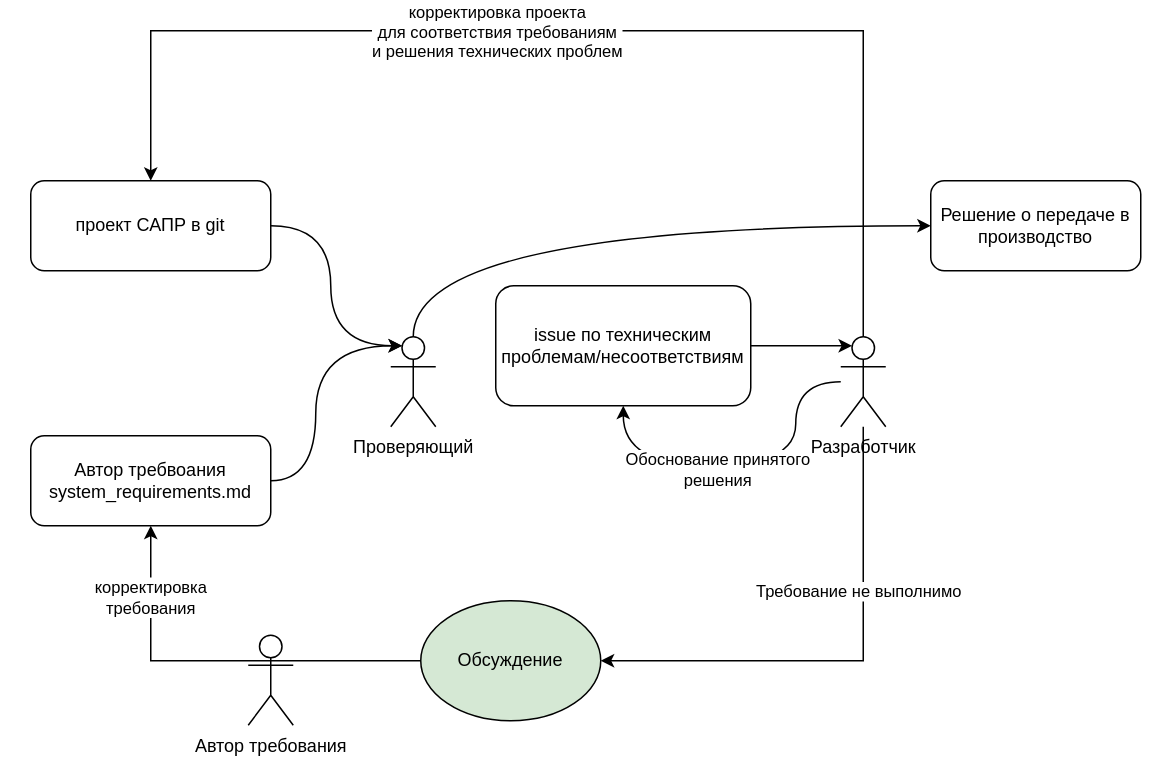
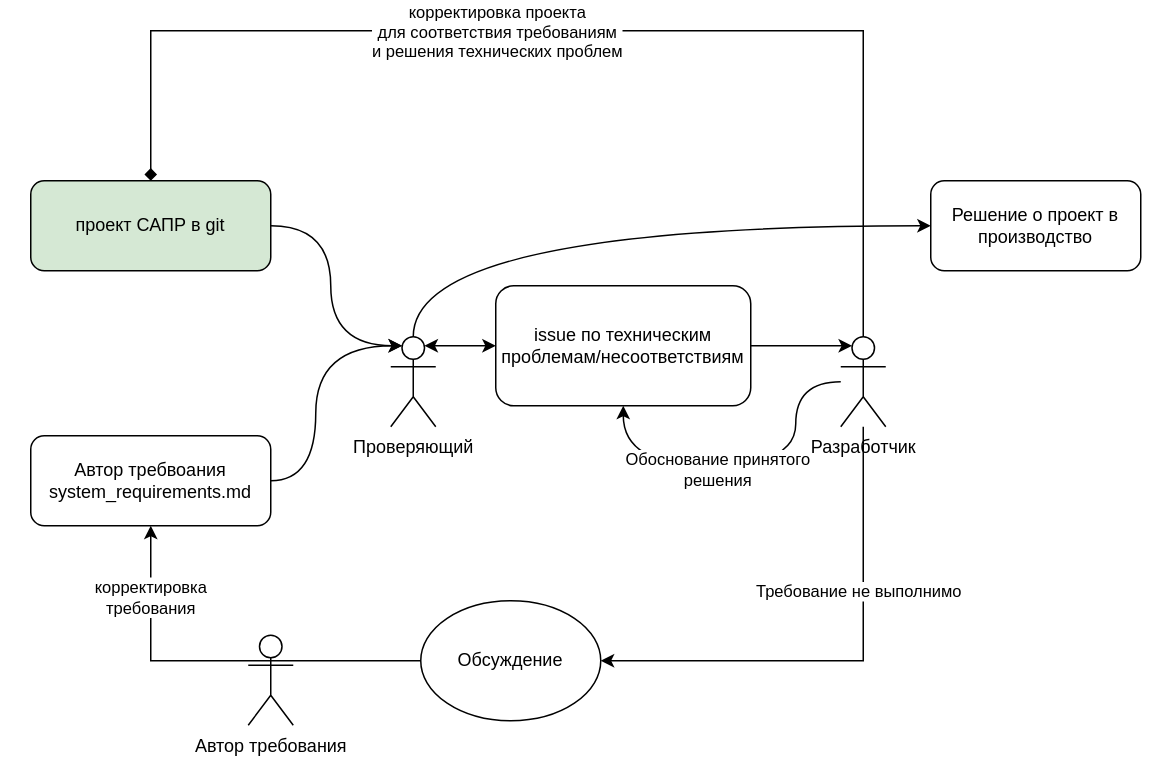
  <mxCell id="0" />
  <mxCell id="1" parent="0" />
  <mxCell id="2" style="edgeStyle=orthogonalEdgeStyle;curved=1;rounded=0;orthogonalLoop=1;jettySize=auto;html=1;exitX=1;exitY=0.5;exitDx=0;exitDy=0;entryX=0.25;entryY=0.1;entryDx=0;entryDy=0;entryPerimeter=0;" parent="1" source="3" target="6" edge="1"><mxGeometry relative="1" as="geometry"><Array as="points"><mxPoint x="210" y="320" /><mxPoint x="210" y="230" /></Array></mxGeometry></mxCell>
  <mxCell id="3" value="Автор требвоания&lt;br&gt;system_requirements.md" style="rounded=1;whiteSpace=wrap;html=1;" parent="1" vertex="1"><mxGeometry x="20" y="290" width="160" height="60" as="geometry" /></mxCell>
- <mxCell id="4" value="проект САПР в git" style="rounded=1;whiteSpace=wrap;html=1;" parent="1" vertex="1"><mxGeometry x="20" y="120" width="160" height="60" as="geometry" /></mxCell>
+ <mxCell id="4" value="проект САПР в git" style="rounded=1;whiteSpace=wrap;html=1;fillColor=#d5e8d4;" parent="1" vertex="1"><mxGeometry x="20" y="120" width="160" height="60" as="geometry" /></mxCell>
+ <mxCell id="5" style="edgeStyle=orthogonalEdgeStyle;curved=1;rounded=0;orthogonalLoop=1;jettySize=auto;html=1;exitX=0.75;exitY=0.1;exitDx=0;exitDy=0;exitPerimeter=0;entryX=0;entryY=0.5;entryDx=0;entryDy=0;startArrow=classic;startFill=1;" parent="1" source="6" target="7" edge="1"><mxGeometry relative="1" as="geometry"><mxPoint x="360" y="230" as="targetPoint" /></mxGeometry></mxCell>
  <mxCell id="6" value="Проверяющий" style="shape=umlActor;verticalLabelPosition=bottom;verticalAlign=top;html=1;outlineConnect=0;" parent="1" vertex="1"><mxGeometry x="260" y="224" width="30" height="60" as="geometry" /></mxCell>
  <mxCell id="7" value="issue по техническим проблемам/несоответствиям" style="rounded=1;whiteSpace=wrap;html=1;" parent="1" vertex="1"><mxGeometry x="330" y="190" width="170" height="80" as="geometry" /></mxCell>
  <mxCell id="8" style="edgeStyle=orthogonalEdgeStyle;curved=1;rounded=0;orthogonalLoop=1;jettySize=auto;html=1;exitX=1;exitY=0.5;exitDx=0;exitDy=0;entryX=0.25;entryY=0.1;entryDx=0;entryDy=0;entryPerimeter=0;" parent="1" source="4" target="6" edge="1"><mxGeometry relative="1" as="geometry"><mxPoint x="240" y="230" as="targetPoint" /><Array as="points"><mxPoint x="220" y="150" /><mxPoint x="220" y="230" /></Array></mxGeometry></mxCell>
  <mxCell id="9" style="edgeStyle=orthogonalEdgeStyle;rounded=0;orthogonalLoop=1;jettySize=auto;html=1;entryX=1;entryY=0.5;entryDx=0;entryDy=0;" parent="1" target="18" edge="1"><mxGeometry relative="1" as="geometry"><Array as="points"><mxPoint x="575" y="440" /></Array><mxPoint x="575" y="284" as="sourcePoint" /><mxPoint x="395" y="440" as="targetPoint" /></mxGeometry></mxCell>
  <mxCell id="10" value="Требование не выполнимо" style="edgeLabel;html=1;align=center;verticalAlign=middle;resizable=0;points=[];" parent="9" vertex="1" connectable="0"><mxGeometry x="-0.341" y="-4" relative="1" as="geometry"><mxPoint as="offset" /></mxGeometry></mxCell>
- <mxCell id="11" style="edgeStyle=orthogonalEdgeStyle;rounded=0;orthogonalLoop=1;jettySize=auto;html=1;exitX=0.5;exitY=0;exitDx=0;exitDy=0;exitPerimeter=0;entryX=0.5;entryY=0;entryDx=0;entryDy=0;" parent="1" source="15" target="4" edge="1"><mxGeometry relative="1" as="geometry"><Array as="points"><mxPoint x="575" y="20" /><mxPoint x="100" y="20" /></Array></mxGeometry></mxCell>
+ <mxCell id="11" style="edgeStyle=orthogonalEdgeStyle;rounded=0;orthogonalLoop=1;jettySize=auto;html=1;exitX=0.5;exitY=0;exitDx=0;exitDy=0;exitPerimeter=0;entryX=0.5;entryY=0;entryDx=0;entryDy=0;endArrow=diamond;" parent="1" source="15" target="4" edge="1"><mxGeometry relative="1" as="geometry"><Array as="points"><mxPoint x="575" y="20" /><mxPoint x="100" y="20" /></Array></mxGeometry></mxCell>
  <mxCell id="12" value="корректировка проекта&lt;br&gt;для соответствия требованиям&lt;br&gt;и решения технических проблем" style="edgeLabel;html=1;align=center;verticalAlign=middle;resizable=0;points=[];" parent="11" vertex="1" connectable="0"><mxGeometry x="0.86" relative="1" as="geometry"><mxPoint x="230" y="-45" as="offset" /></mxGeometry></mxCell>
  <mxCell id="13" style="edgeStyle=orthogonalEdgeStyle;rounded=0;orthogonalLoop=1;jettySize=auto;html=1;entryX=0.5;entryY=1;entryDx=0;entryDy=0;curved=1;" edge="1" parent="1" source="15" target="7"><mxGeometry relative="1" as="geometry"><Array as="points"><mxPoint x="530" y="254" /><mxPoint x="530" y="310" /><mxPoint x="415" y="310" /></Array></mxGeometry></mxCell>
  <mxCell id="14" value="Обоснование принятого &lt;br&gt;решения" style="edgeLabel;html=1;align=center;verticalAlign=middle;resizable=0;points=[];" vertex="1" connectable="0" parent="13"><mxGeometry x="0.156" y="2" relative="1" as="geometry"><mxPoint as="offset" /></mxGeometry></mxCell>
  <mxCell id="15" value="Разработчик" style="shape=umlActor;verticalLabelPosition=bottom;verticalAlign=top;html=1;outlineConnect=0;" parent="1" vertex="1"><mxGeometry x="560" y="224" width="30" height="60" as="geometry" /></mxCell>
  <mxCell id="16" style="edgeStyle=orthogonalEdgeStyle;rounded=0;orthogonalLoop=1;jettySize=auto;html=1;exitX=0;exitY=0.5;exitDx=0;exitDy=0;entryX=0.5;entryY=1;entryDx=0;entryDy=0;" parent="1" source="18" target="3" edge="1"><mxGeometry relative="1" as="geometry" /></mxCell>
  <mxCell id="17" value="корректировка&lt;br&gt;требования" style="edgeLabel;html=1;align=center;verticalAlign=middle;resizable=0;points=[];" parent="16" vertex="1" connectable="0"><mxGeometry x="0.65" y="1" relative="1" as="geometry"><mxPoint as="offset" /></mxGeometry></mxCell>
- <mxCell id="18" value="Обсуждение" style="ellipse;whiteSpace=wrap;html=1;fillColor=#d5e8d4;" parent="1" vertex="1"><mxGeometry x="280" y="400" width="120" height="80" as="geometry" /></mxCell>
+ <mxCell id="18" value="Обсуждение" style="ellipse;whiteSpace=wrap;html=1;" parent="1" vertex="1"><mxGeometry x="280" y="400" width="120" height="80" as="geometry" /></mxCell>
  <mxCell id="19" style="edgeStyle=orthogonalEdgeStyle;curved=1;rounded=0;orthogonalLoop=1;jettySize=auto;html=1;exitX=1;exitY=0.5;exitDx=0;exitDy=0;entryX=0.25;entryY=0.1;entryDx=0;entryDy=0;entryPerimeter=0;" parent="1" source="7" target="15" edge="1"><mxGeometry relative="1" as="geometry" /></mxCell>
  <mxCell id="20" style="edgeStyle=orthogonalEdgeStyle;curved=1;rounded=0;orthogonalLoop=1;jettySize=auto;html=1;exitX=0.5;exitY=0;exitDx=0;exitDy=0;entryX=0;entryY=0.5;entryDx=0;entryDy=0;elbow=vertical;exitPerimeter=0;" parent="1" source="6" target="21" edge="1"><mxGeometry relative="1" as="geometry"><mxPoint x="590" y="230" as="sourcePoint" /></mxGeometry></mxCell>
- <mxCell id="21" value="Решение о передаче в производство" style="rounded=1;whiteSpace=wrap;html=1;" parent="1" vertex="1"><mxGeometry x="620" y="120" width="140" height="60" as="geometry" /></mxCell>
+ <mxCell id="21" value="Решение о проект в производство" style="rounded=1;whiteSpace=wrap;html=1;" parent="1" vertex="1"><mxGeometry x="620" y="120" width="140" height="60" as="geometry" /></mxCell>
  <mxCell id="22" value="Автор требования" style="shape=umlActor;verticalLabelPosition=bottom;verticalAlign=top;html=1;outlineConnect=0;" parent="1" vertex="1"><mxGeometry x="165" y="423" width="30" height="60" as="geometry" /></mxCell>
